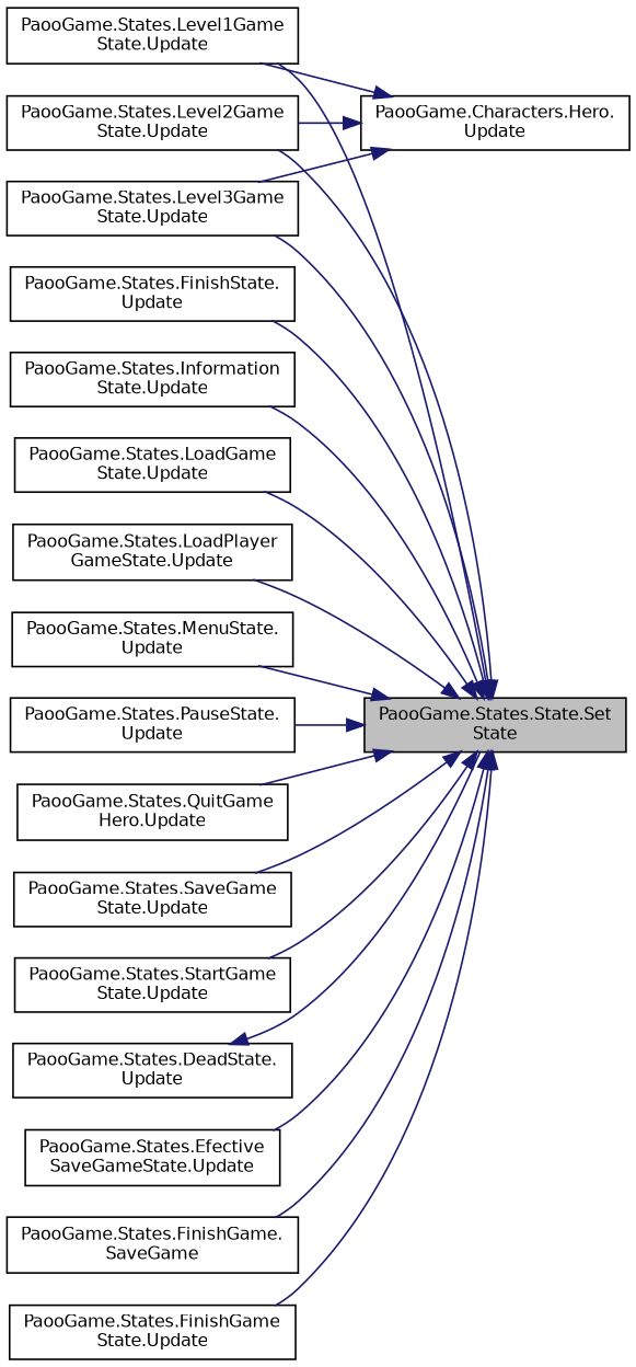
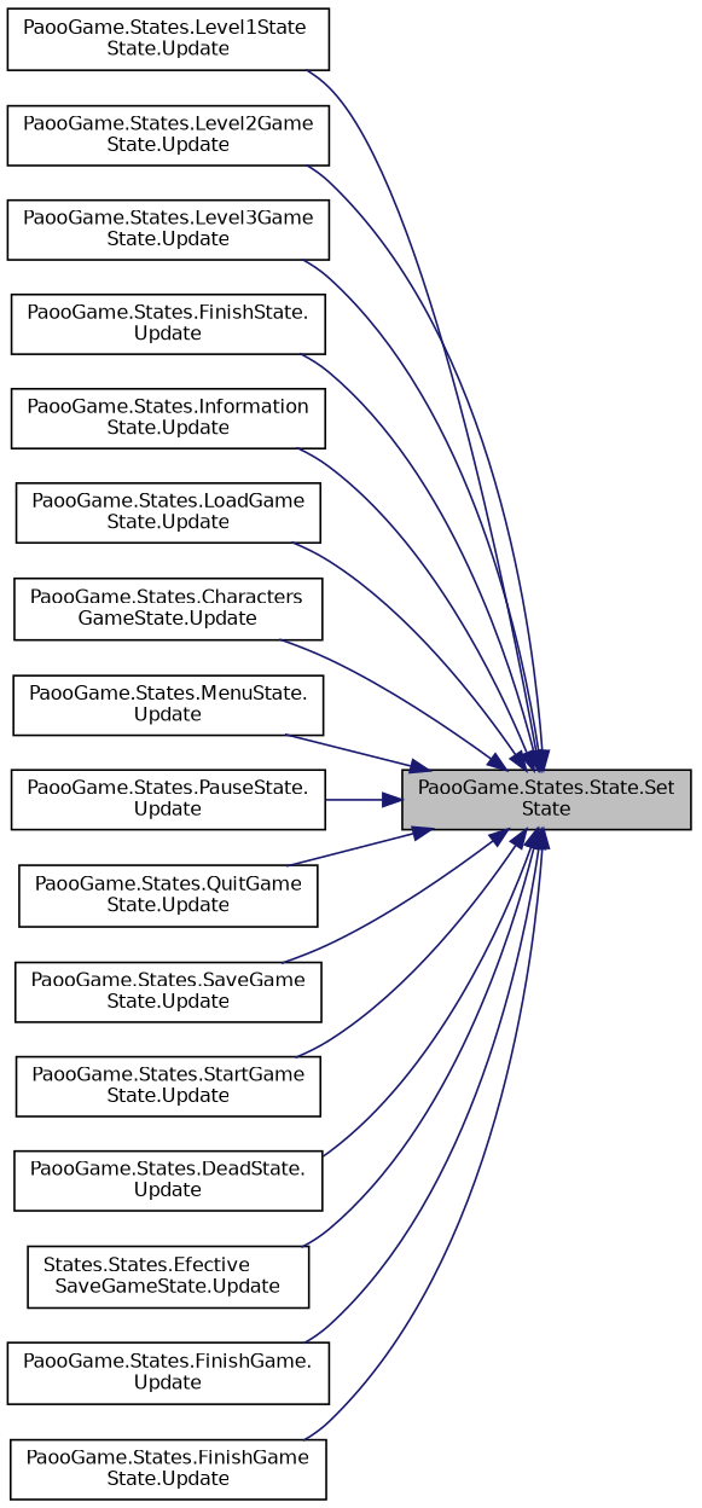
  digraph {
    rankdir=RL
    node [color=black fillcolor=white fontname=Helvetica fontsize=10 shape=record style=filled]
    edge [color=midnightblue dir=back fontname=Helvetica fontsize=10 labelfontname=Helvetica labelfontsize=10 style=solid]
    n1 [fillcolor=grey75 fontcolor=black height=0.2 label="PaooGame.States.State.Set\lState" width=0.4]
-   n2 [height=0.2 label="PaooGame.States.Level1Game\lState.Update" width=0.4]
+   n2 [height=0.2 label="PaooGame.States.Level1State\lState.Update" width=0.4]
    n3 [height=0.2 label="PaooGame.States.Level2Game\lState.Update" width=0.4]
    n4 [height=0.2 label="PaooGame.States.Level3Game\lState.Update" width=0.4]
    n5 [height=0.2 label="PaooGame.States.DeadState.\lUpdate" width=0.4]
-   n6 [height=0.2 label="PaooGame.States.Efective\lSaveGameState.Update" width=0.4]
-   n7 [height=0.2 label="PaooGame.States.FinishGame.\lSaveGame" width=0.4]
+   n6 [height=0.2 label="States.States.Efective\lSaveGameState.Update" width=0.4]
+   n7 [height=0.2 label="PaooGame.States.FinishGame.\lUpdate" width=0.4]
    n8 [height=0.2 label="PaooGame.States.FinishGame\lState.Update" width=0.4]
    n9 [height=0.2 label="PaooGame.States.FinishState.\lUpdate" width=0.4]
    n10 [height=0.2 label="PaooGame.States.Information\lState.Update" width=0.4]
    n11 [height=0.2 label="PaooGame.States.LoadGame\lState.Update" width=0.4]
-   n12 [height=0.2 label="PaooGame.States.LoadPlayer\lGameState.Update" width=0.4]
+   n12 [height=0.2 label="PaooGame.States.Characters\lGameState.Update" width=0.4]
    n13 [height=0.2 label="PaooGame.States.MenuState.\lUpdate" width=0.4]
    n14 [height=0.2 label="PaooGame.States.PauseState.\lUpdate" width=0.4]
-   n15 [height=0.2 label="PaooGame.States.QuitGame\lHero.Update" width=0.4]
+   n15 [height=0.2 label="PaooGame.States.QuitGame\lState.Update" width=0.4]
    n16 [height=0.2 label="PaooGame.States.SaveGame\lState.Update" width=0.4]
    n17 [height=0.2 label="PaooGame.States.StartGame\lState.Update" width=0.4]
-   n18 [height=0.2 label="PaooGame.Characters.Hero.\lUpdate" width=0.4]
    n1 -> n2
    n1 -> n3
    n1 -> n4
-   n5 -> n1
+   n1 -> n5
    n1 -> n6
    n1 -> n7
    n1 -> n8
    n1 -> n9
    n1 -> n10
    n1 -> n11
    n1 -> n12
    n1 -> n13
    n1 -> n14
    n1 -> n15
    n1 -> n16
    n1 -> n17
-   n18 -> n2
-   n18 -> n3
-   n18 -> n4
  }
